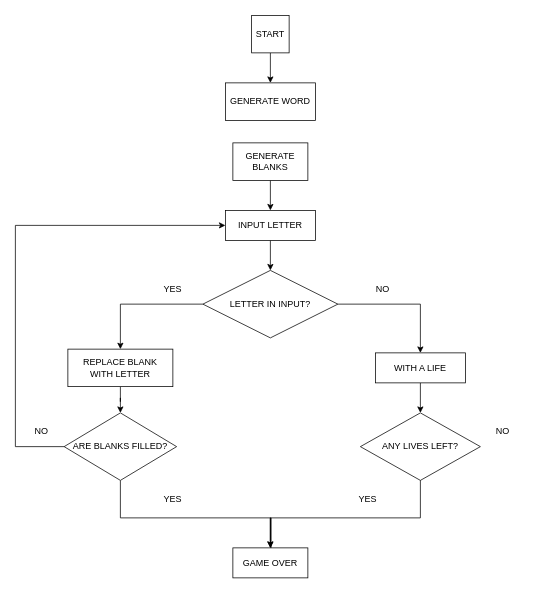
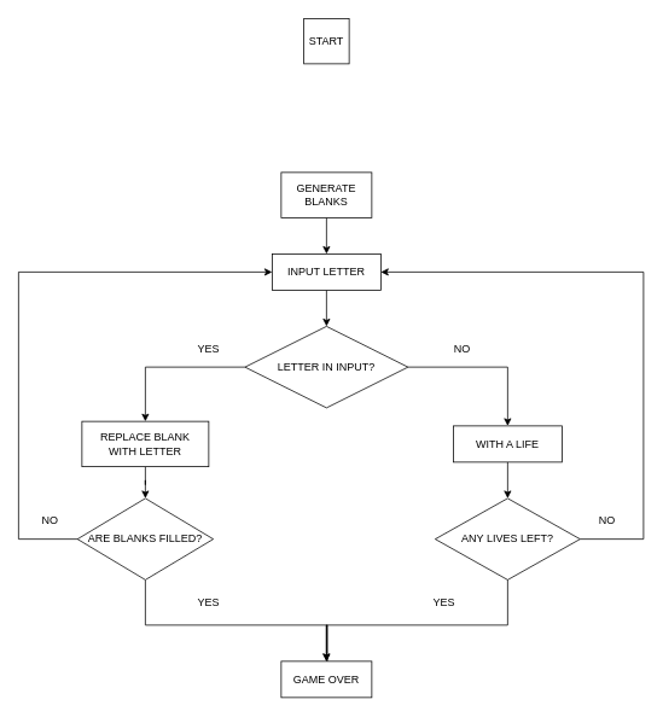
  <mxCell id="0" />
  <mxCell id="1" parent="0" />
- <mxCell id="2" value="" style="edgeStyle=orthogonalEdgeStyle;rounded=0;orthogonalLoop=1;jettySize=auto;html=1;" edge="1" parent="1" source="3" target="5"><mxGeometry relative="1" as="geometry" /></mxCell>
  <mxCell id="3" value="START" style="whiteSpace=wrap;html=1;aspect=fixed;" vertex="1" parent="1"><mxGeometry x="335" y="20" width="50" height="50" as="geometry" /></mxCell>
  <mxCell id="4" style="edgeStyle=orthogonalEdgeStyle;rounded=0;orthogonalLoop=1;jettySize=auto;html=1;exitX=0.5;exitY=1;exitDx=0;exitDy=0;" edge="1" parent="1" source="3" target="3"><mxGeometry relative="1" as="geometry" /></mxCell>
- <mxCell id="5" value="GENERATE WORD" style="rounded=0;whiteSpace=wrap;html=1;" vertex="1" parent="1"><mxGeometry x="300" y="110" width="120" height="50" as="geometry" /></mxCell>
  <mxCell id="6" value="" style="edgeStyle=orthogonalEdgeStyle;rounded=0;orthogonalLoop=1;jettySize=auto;html=1;" edge="1" parent="1" source="7" target="11"><mxGeometry relative="1" as="geometry" /></mxCell>
  <mxCell id="7" value="INPUT LETTER" style="rounded=0;whiteSpace=wrap;html=1;" vertex="1" parent="1"><mxGeometry x="300" y="280" width="120" height="40" as="geometry" /></mxCell>
  <mxCell id="8" style="edgeStyle=orthogonalEdgeStyle;rounded=0;orthogonalLoop=1;jettySize=auto;html=1;exitX=0.5;exitY=1;exitDx=0;exitDy=0;" edge="1" parent="1" source="3" target="3"><mxGeometry relative="1" as="geometry" /></mxCell>
  <mxCell id="9" style="edgeStyle=orthogonalEdgeStyle;rounded=0;orthogonalLoop=1;jettySize=auto;html=1;entryX=0.5;entryY=0;entryDx=0;entryDy=0;" edge="1" parent="1" source="11" target="17"><mxGeometry relative="1" as="geometry" /></mxCell>
  <mxCell id="10" style="edgeStyle=orthogonalEdgeStyle;rounded=0;orthogonalLoop=1;jettySize=auto;html=1;entryX=0.5;entryY=0;entryDx=0;entryDy=0;" edge="1" parent="1" source="11" target="13"><mxGeometry relative="1" as="geometry" /></mxCell>
  <mxCell id="11" value="LETTER IN INPUT?" style="rhombus;whiteSpace=wrap;html=1;" vertex="1" parent="1"><mxGeometry x="270" y="360" width="180" height="90" as="geometry" /></mxCell>
  <mxCell id="12" value="" style="edgeStyle=orthogonalEdgeStyle;rounded=0;orthogonalLoop=1;jettySize=auto;html=1;" edge="1" parent="1" source="13" target="23"><mxGeometry relative="1" as="geometry" /></mxCell>
  <mxCell id="13" value="WITH A LIFE" style="rounded=0;whiteSpace=wrap;html=1;" vertex="1" parent="1"><mxGeometry x="500" y="470" width="120" height="40" as="geometry" /></mxCell>
  <mxCell id="14" value="" style="edgeStyle=orthogonalEdgeStyle;rounded=0;orthogonalLoop=1;jettySize=auto;html=1;" edge="1" parent="1" source="15" target="7"><mxGeometry relative="1" as="geometry" /></mxCell>
  <mxCell id="15" value="GENERATE BLANKS" style="rounded=0;whiteSpace=wrap;html=1;" vertex="1" parent="1"><mxGeometry x="310" y="190" width="100" height="50" as="geometry" /></mxCell>
  <mxCell id="16" value="" style="edgeStyle=orthogonalEdgeStyle;rounded=0;orthogonalLoop=1;jettySize=auto;html=1;" edge="1" parent="1" source="17" target="20"><mxGeometry relative="1" as="geometry" /></mxCell>
  <mxCell id="17" value="REPLACE BLANK&lt;div&gt;WITH LETTER&lt;/div&gt;" style="rounded=0;whiteSpace=wrap;html=1;" vertex="1" parent="1"><mxGeometry x="90" y="465" width="140" height="50" as="geometry" /></mxCell>
  <mxCell id="18" style="edgeStyle=orthogonalEdgeStyle;rounded=0;orthogonalLoop=1;jettySize=auto;html=1;entryX=0.5;entryY=0;entryDx=0;entryDy=0;" edge="1" parent="1" source="20" target="31"><mxGeometry relative="1" as="geometry"><Array as="points"><mxPoint x="160" y="690" /><mxPoint x="360" y="690" /></Array></mxGeometry></mxCell>
  <mxCell id="19" style="edgeStyle=orthogonalEdgeStyle;rounded=0;orthogonalLoop=1;jettySize=auto;html=1;entryX=0;entryY=0.5;entryDx=0;entryDy=0;" edge="1" parent="1" source="20" target="7"><mxGeometry relative="1" as="geometry"><Array as="points"><mxPoint x="20" y="595" /><mxPoint x="20" y="300" /></Array></mxGeometry></mxCell>
  <mxCell id="20" value="ARE BLANKS FILLED?" style="rhombus;whiteSpace=wrap;html=1;" vertex="1" parent="1"><mxGeometry x="85" y="550" width="150" height="90" as="geometry" /></mxCell>
  <mxCell id="21" style="edgeStyle=orthogonalEdgeStyle;rounded=0;orthogonalLoop=1;jettySize=auto;html=1;" edge="1" parent="1" source="31"><mxGeometry relative="1" as="geometry"><mxPoint x="360" y="750" as="targetPoint" /><Array as="points"><mxPoint x="361" y="690" /></Array></mxGeometry></mxCell>
+ <mxCell id="22" style="edgeStyle=orthogonalEdgeStyle;rounded=0;orthogonalLoop=1;jettySize=auto;html=1;entryX=1;entryY=0.5;entryDx=0;entryDy=0;" edge="1" parent="1" source="23" target="7"><mxGeometry relative="1" as="geometry"><Array as="points"><mxPoint x="710" y="595" /><mxPoint x="710" y="300" /></Array></mxGeometry></mxCell>
  <mxCell id="23" value="ANY LIVES LEFT?" style="rhombus;whiteSpace=wrap;html=1;" vertex="1" parent="1"><mxGeometry x="480" y="550" width="160" height="90" as="geometry" /></mxCell>
  <mxCell id="24" value="YES" style="text;strokeColor=none;align=center;fillColor=none;html=1;verticalAlign=middle;whiteSpace=wrap;rounded=0;" vertex="1" parent="1"><mxGeometry x="200" y="370" width="60" height="30" as="geometry" /></mxCell>
  <mxCell id="25" value="YES" style="text;strokeColor=none;align=center;fillColor=none;html=1;verticalAlign=middle;whiteSpace=wrap;rounded=0;" vertex="1" parent="1"><mxGeometry x="200" y="650" width="60" height="30" as="geometry" /></mxCell>
  <mxCell id="26" value="YES" style="text;strokeColor=none;align=center;fillColor=none;html=1;verticalAlign=middle;whiteSpace=wrap;rounded=0;" vertex="1" parent="1"><mxGeometry x="460" y="650" width="60" height="30" as="geometry" /></mxCell>
  <mxCell id="27" value="NO" style="text;strokeColor=none;align=center;fillColor=none;html=1;verticalAlign=middle;whiteSpace=wrap;rounded=0;" vertex="1" parent="1"><mxGeometry x="480" y="370" width="60" height="30" as="geometry" /></mxCell>
  <mxCell id="28" value="NO" style="text;strokeColor=none;align=center;fillColor=none;html=1;verticalAlign=middle;whiteSpace=wrap;rounded=0;" vertex="1" parent="1"><mxGeometry x="640" y="560" width="60" height="30" as="geometry" /></mxCell>
  <mxCell id="29" value="NO" style="text;strokeColor=none;align=center;fillColor=none;html=1;verticalAlign=middle;whiteSpace=wrap;rounded=0;" vertex="1" parent="1"><mxGeometry x="25" y="560" width="60" height="30" as="geometry" /></mxCell>
  <mxCell id="30" value="" style="edgeStyle=orthogonalEdgeStyle;rounded=0;orthogonalLoop=1;jettySize=auto;html=1;" edge="1" parent="1" source="23" target="31"><mxGeometry relative="1" as="geometry"><mxPoint x="360" y="750" as="targetPoint" /><mxPoint x="560" y="640" as="sourcePoint" /><Array as="points"><mxPoint x="560" y="690" /></Array></mxGeometry></mxCell>
  <mxCell id="31" value="GAME OVER" style="rounded=0;whiteSpace=wrap;html=1;" vertex="1" parent="1"><mxGeometry x="310" y="730" width="100" height="40" as="geometry" /></mxCell>
